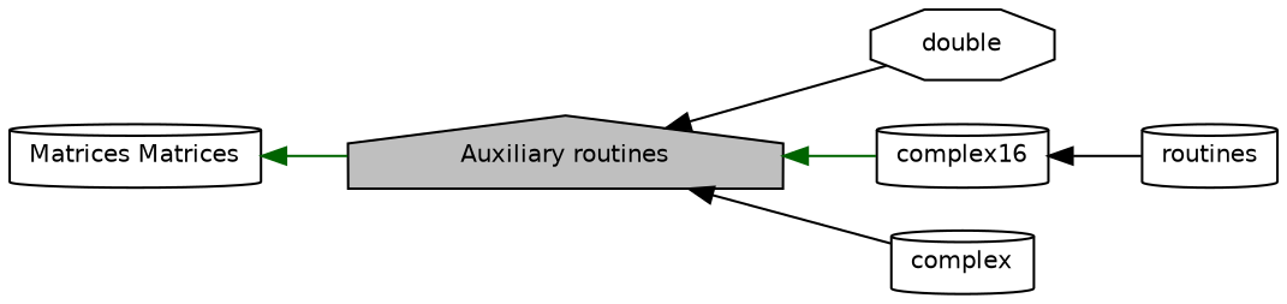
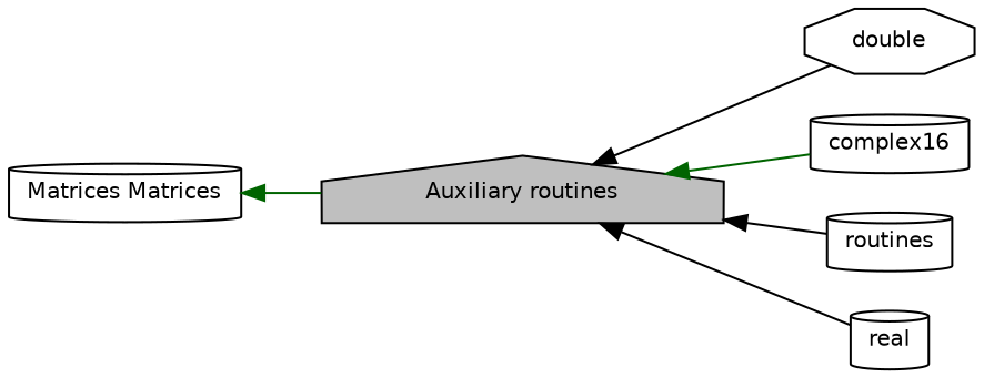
  digraph {
    rankdir=LR
    node [color=black fillcolor=white fontname=Helvetica fontsize=10 shape=cylinder style=filled]
    edge [color=black dir=back fontname=Helvetica fontsize=10 labelfontname=Helvetica labelfontsize=10 shape=plaintext style=solid]
    n1 [height=0.2 label=double shape=octagon width=0.4]
    n2 [fillcolor=grey75 fontcolor=black height=0.2 label="Auxiliary routines" shape=house width=0.4]
    n3 [height=0.2 label=complex16 width=0.4]
    n4 [height=0.2 label=routines width=0.4]
-   n5 [height=0.2 label=complex width=0.4]
+   n5 [height=0.2 label=real width=0.4]
    n6 [height=0.2 label="Matrices Matrices" width=0.4]
    n2 -> n1
    n2 -> n3 [color=darkgreen]
-   n3 -> n4
+   n2 -> n4
    n2 -> n5
    n6 -> n2 [color=darkgreen]
  }
